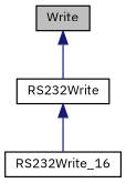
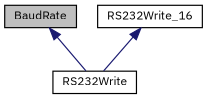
  digraph {
    fontname="IBM Plex Sans"
    node [color=black fillcolor=white fontname="IBM Plex Sans" fontsize=10 shape=record style=filled]
    edge [color=midnightblue dir=back fontname="IBM Plex Sans" fontsize=10 labelfontname=Helvetica labelfontsize=10 style=solid]
-   n1 [fillcolor=grey75 fontcolor=black height=0.2 label=Write width=0.4]
+   n1 [fillcolor=grey75 fontcolor=black height=0.2 label=BaudRate width=0.4]
    n2 [height=0.2 label=RS232Write width=0.4]
    n3 [height=0.2 label=RS232Write_16 width=0.4]
    n1 -> n2
-   n2 -> n3
+   n3 -> n2
  }
